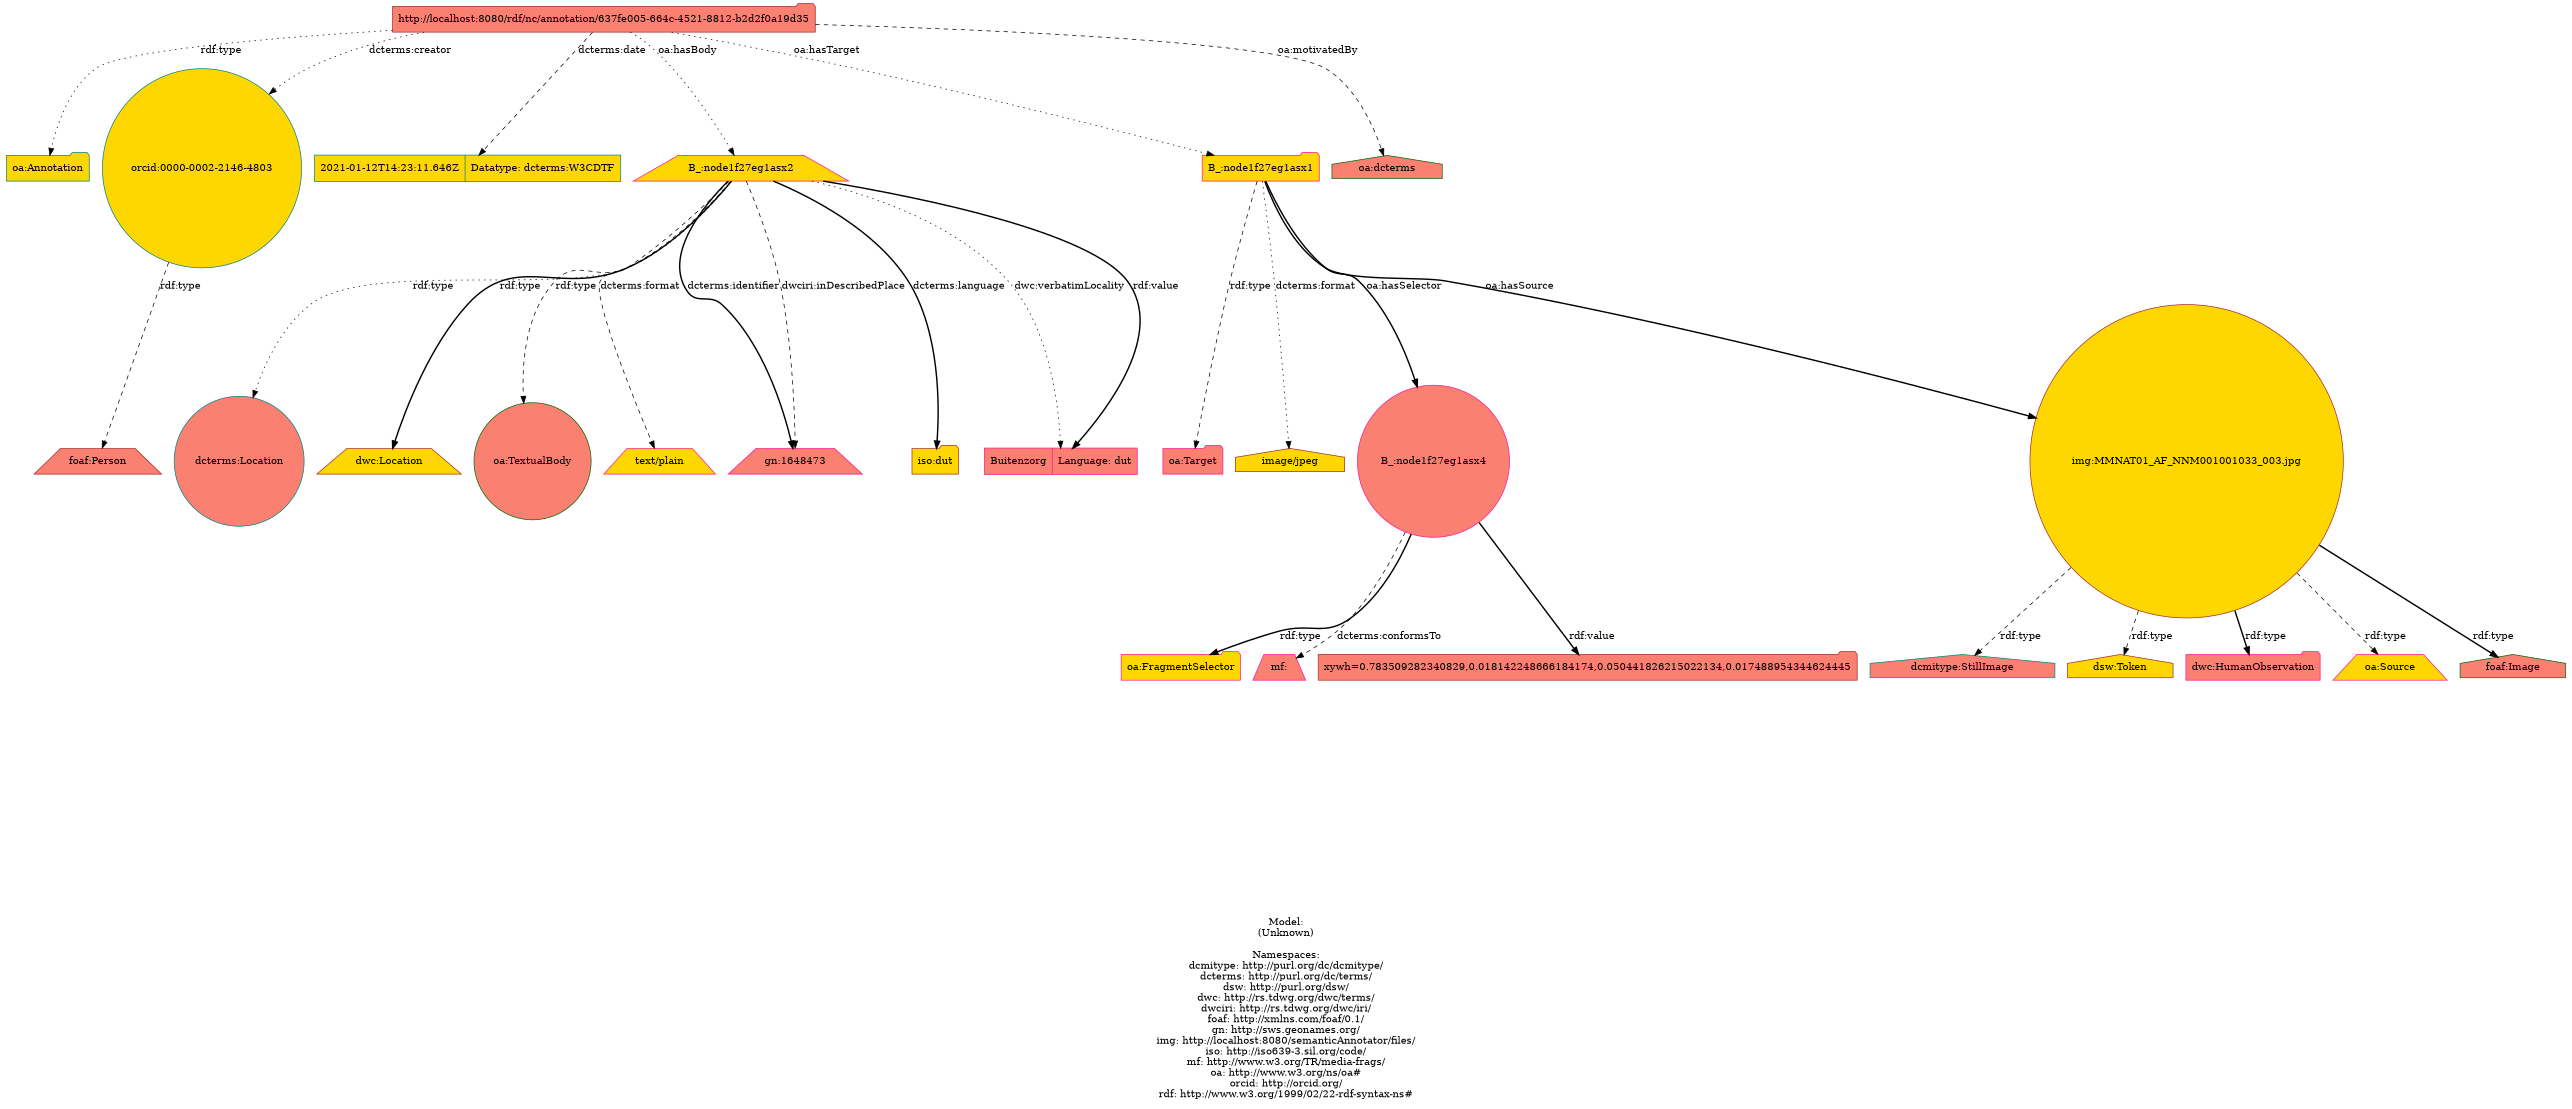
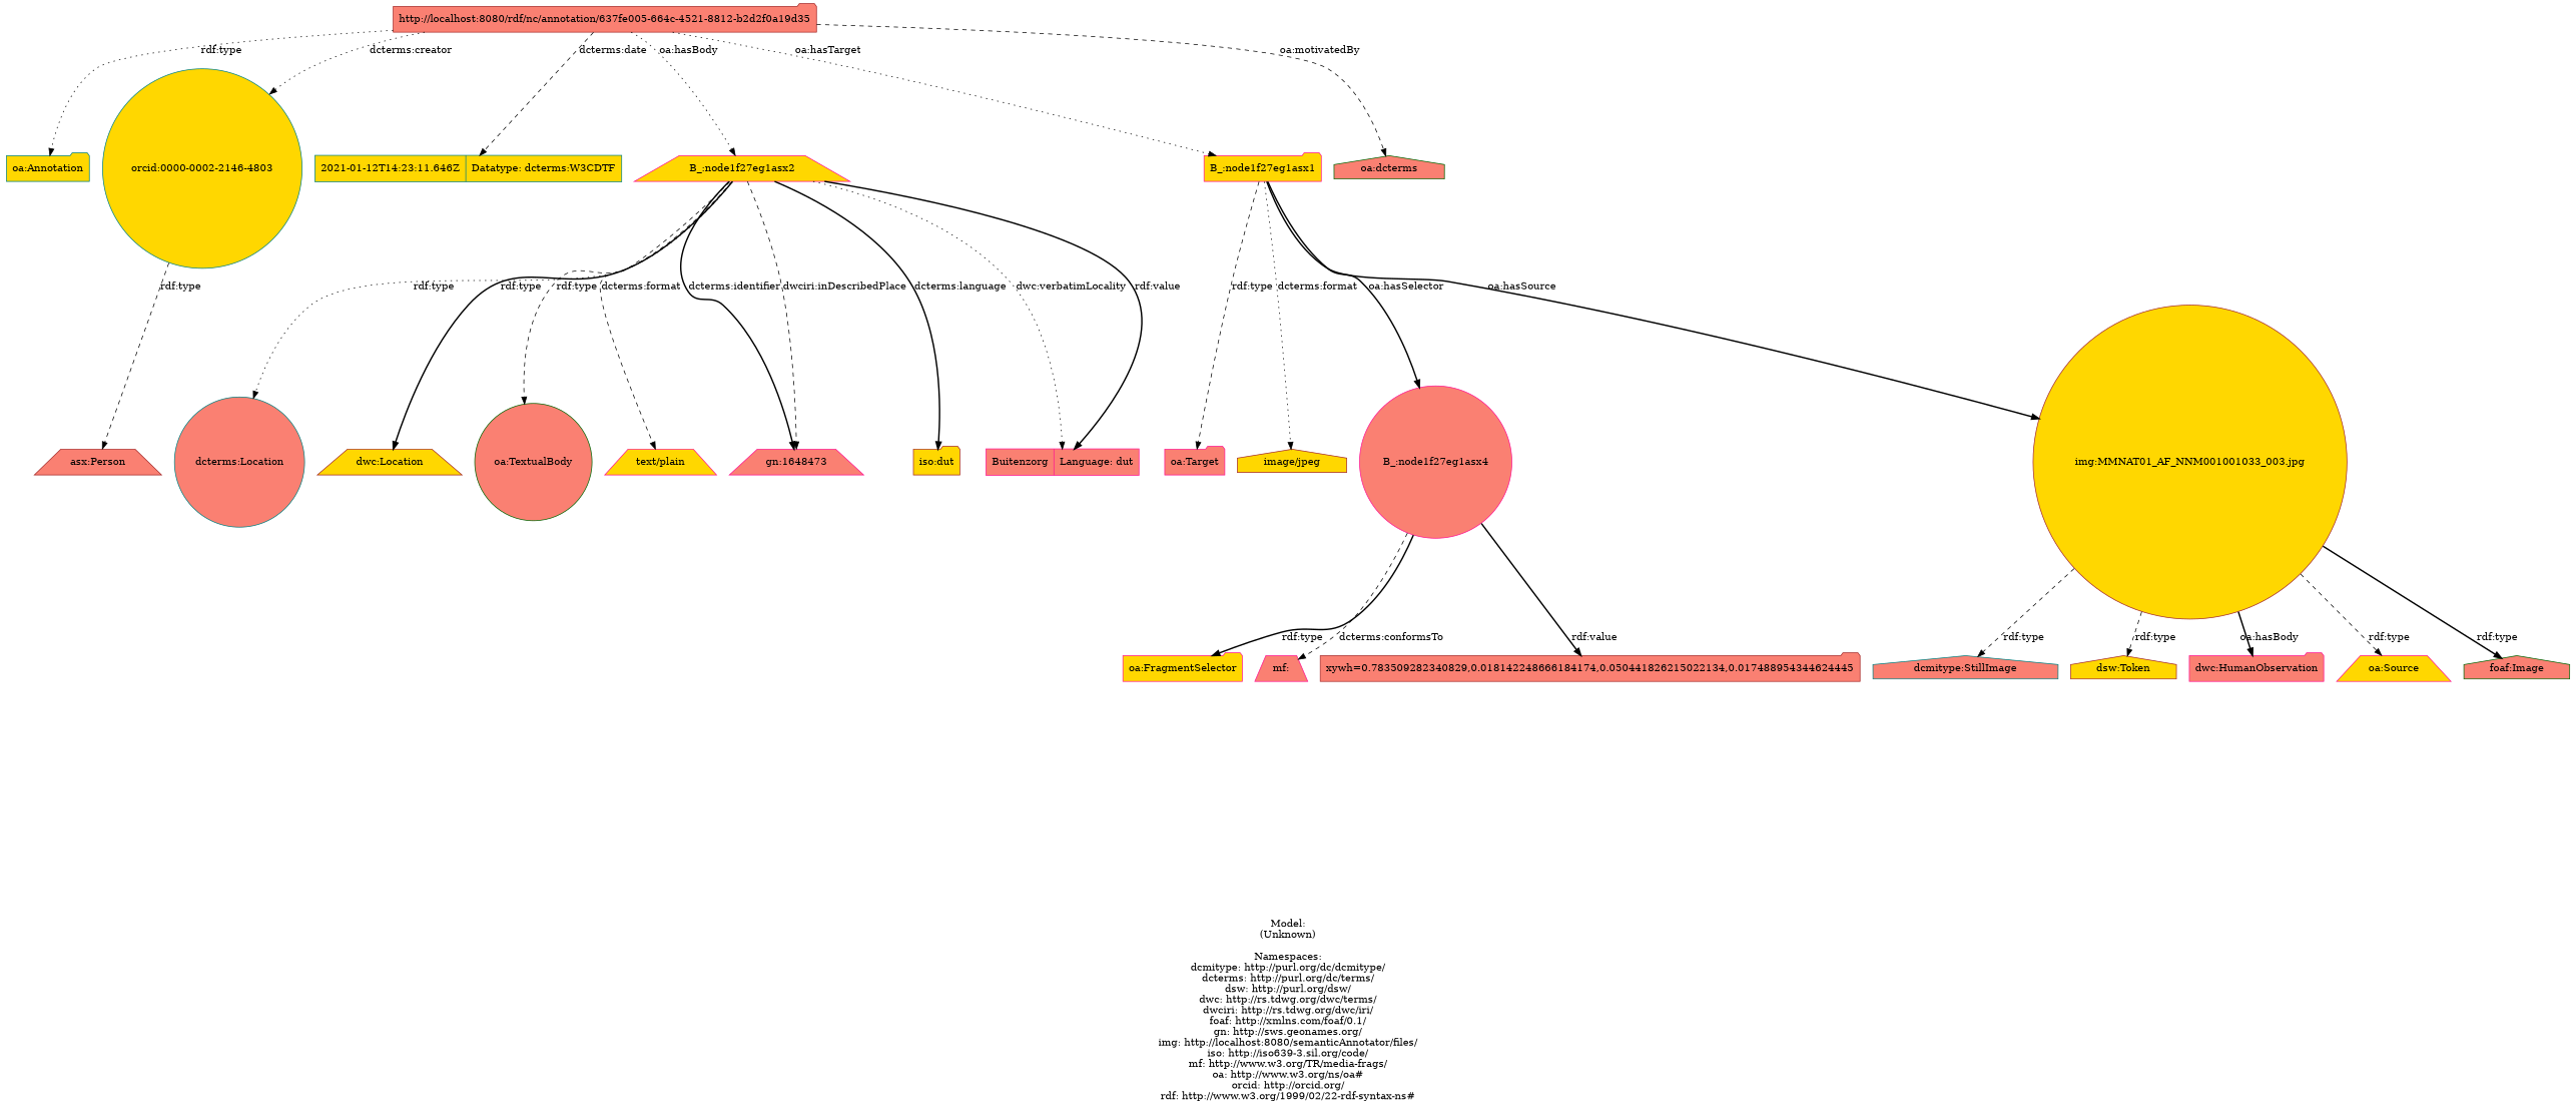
  digraph {
    label="\n\nModel:\n(Unknown)\n\nNamespaces:\ndcmitype: http://purl.org/dc/dcmitype/\ndcterms: http://purl.org/dc/terms/\ndsw: http://purl.org/dsw/\ndwc: http://rs.tdwg.org/dwc/terms/\ndwciri: http://rs.tdwg.org/dwc/iri/\nfoaf: http://xmlns.com/foaf/0.1/\ngn: http://sws.geonames.org/\nimg: http://localhost:8080/semanticAnnotator/files/\niso: http://iso639-3.sil.org/code/\nmf: http://www.w3.org/TR/media-frags/\noa: http://www.w3.org/ns/oa#\norcid: http://orcid.org/\nrdf: http://www.w3.org/1999/02/22-rdf-syntax-ns#\n"
    rankdir=TB
    node [color=deeppink fillcolor=salmon shape=folder style=filled]
    edge [style=dashed]
    n1 [color=brown label="http://localhost:8080/rdf/nc/annotation/637fe005-664c-4521-8812-b2d2f0a19d35"]
    n2 [color=teal fillcolor=gold label="oa:Annotation"]
    n3 [color=teal fillcolor=gold label="orcid:0000-0002-2146-4803" shape=circle]
    n4 [color=teal fillcolor=gold label="2021-01-12T14:23:11.646Z|Datatype: dcterms:W3CDTF" shape=record]
    "B_:node1f27eg1asx2" [fillcolor=gold shape=trapezium]
    "B_:node1f27eg1asx1" [fillcolor=gold]
    n7 [color=darkgreen label="oa:dcterms" shape=house]
-   n8 [color=brown label="foaf:Person" shape=trapezium]
+   n8 [color=brown label="asx:Person" shape=trapezium]
    n9 [color=teal label="dcterms:Location" shape=circle]
    n10 [color=brown fillcolor=gold label="dwc:Location" shape=trapezium]
    n11 [color=darkgreen label="oa:TextualBody" shape=circle]
    n12 [fillcolor=gold label="text/plain" shape=trapezium]
    n13 [label="gn:1648473" shape=trapezium]
    n14 [color=brown fillcolor=gold label="iso:dut"]
    n15 [label="Buitenzorg|Language: dut" shape=record]
    n16 [label="oa:Target"]
    n17 [color=brown fillcolor=gold label="image/jpeg" shape=house]
    "B_:node1f27eg1asx4" [shape=circle]
    n19 [color=brown fillcolor=gold label="img:MMNAT01_AF_NNM001001033_003.jpg" shape=circle]
    n20 [fillcolor=gold label="oa:FragmentSelector"]
    n21 [label="mf:" shape=trapezium]
    n22 [color=brown label="xywh=0.783509282340829,0.018142248666184174,0.050441826215022134,0.017488954344624445"]
    n23 [color=teal label="dcmitype:StillImage" shape=house]
    n24 [color=brown fillcolor=gold label="dsw:Token" shape=house]
    n25 [label="dwc:HumanObservation"]
    n26 [fillcolor=gold label="oa:Source" shape=trapezium]
    n27 [color=darkgreen label="foaf:Image" shape=house]
    n1 -> n2 [label="rdf:type" style=dotted]
    n1 -> n3 [label="dcterms:creator" style=dotted]
    n1 -> n4 [label="dcterms:date"]
    n1 -> "B_:node1f27eg1asx2" [label="oa:hasBody" style=dotted]
    n1 -> "B_:node1f27eg1asx1" [label="oa:hasTarget" style=dotted]
    n1 -> n7 [label="oa:motivatedBy"]
    n3 -> n8 [label="rdf:type"]
    "B_:node1f27eg1asx2" -> n9 [label="rdf:type" style=dotted]
    "B_:node1f27eg1asx2" -> n10 [label="rdf:type" style=bold]
    "B_:node1f27eg1asx2" -> n11 [label="rdf:type"]
    "B_:node1f27eg1asx2" -> n12 [label="dcterms:format"]
    "B_:node1f27eg1asx2" -> n13 [label="dcterms:identifier" style=bold]
    "B_:node1f27eg1asx2" -> n13 [label="dwciri:inDescribedPlace"]
    "B_:node1f27eg1asx2" -> n14 [label="dcterms:language" style=bold]
    "B_:node1f27eg1asx2" -> n15 [label="dwc:verbatimLocality" style=dotted]
    "B_:node1f27eg1asx2" -> n15 [label="rdf:value" style=bold]
    "B_:node1f27eg1asx1" -> n16 [label="rdf:type"]
    "B_:node1f27eg1asx1" -> n17 [label="dcterms:format" style=dotted]
    "B_:node1f27eg1asx1" -> "B_:node1f27eg1asx4" [label="oa:hasSelector" style=bold]
    "B_:node1f27eg1asx1" -> n19 [label="oa:hasSource" style=bold]
    "B_:node1f27eg1asx4" -> n20 [label="rdf:type" style=bold]
    "B_:node1f27eg1asx4" -> n21 [label="dcterms:conformsTo"]
    "B_:node1f27eg1asx4" -> n22 [label="rdf:value" style=bold]
    n19 -> n23 [label="rdf:type"]
    n19 -> n24 [label="rdf:type"]
-   n19 -> n25 [label="rdf:type" style=bold]
+   n19 -> n25 [label="oa:hasBody" style=bold]
    n19 -> n26 [label="rdf:type"]
    n19 -> n27 [label="rdf:type" style=bold]
  }
